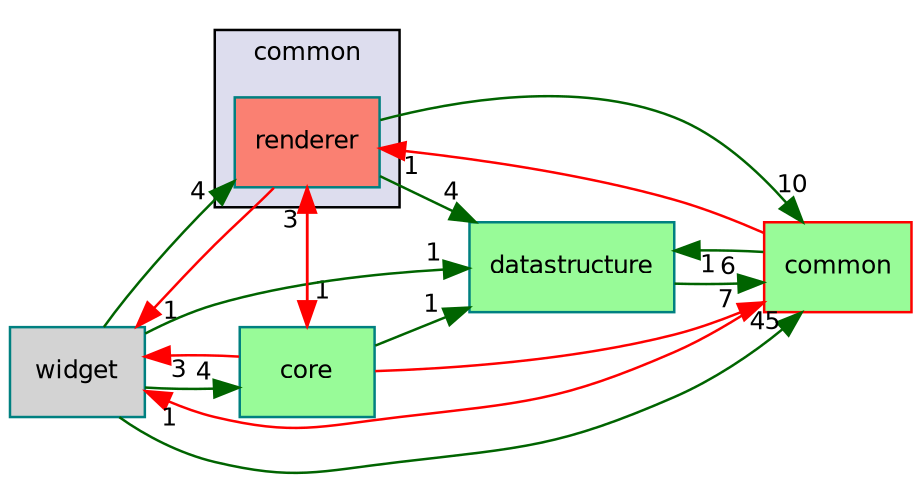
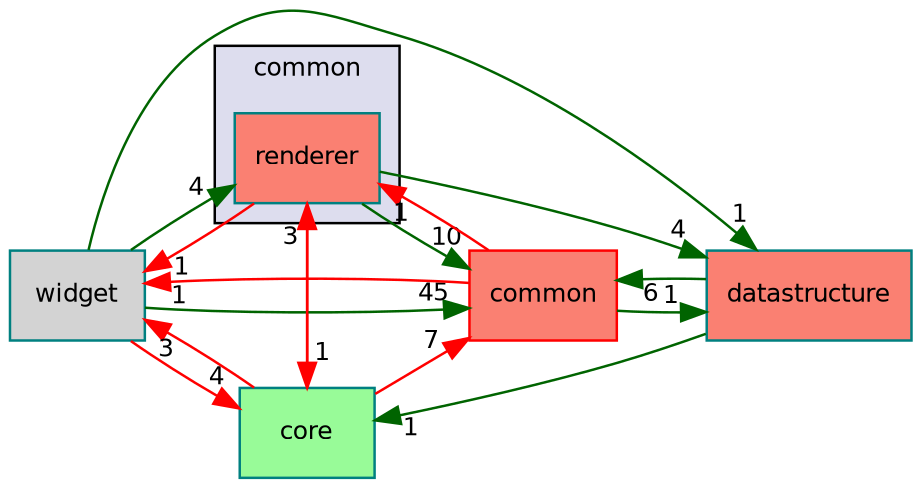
  digraph {
    compound=true
    rankdir=LR
    node [color=teal fillcolor=salmon fontname=Helvetica fontsize=10 shape=box style=filled]
    edge [color=darkgreen headlabel=1 labeldistance=1.5 labelfontname=Helvetica labelfontsize=10]
    n1 [label=renderer pencolor=black]
    n2 [fillcolor=lightgrey label=widget]
    n3 [fillcolor=palegreen label=core]
-   n4 [color=red fillcolor=palegreen label=common]
-   n5 [fillcolor=palegreen label=datastructure]
+   n4 [color=red label=common]
+   n5 [label=datastructure]
    subgraph cluster_1 {
      bgcolor="#ddddee"
      fontname=Helvetica
      fontsize=10
      label=common
      pencolor=black
      n1
    }
    n1 -> n2 [color=red]
    n1 -> n3 [color=red]
    n1 -> n4 [headlabel=10]
    n1 -> n5 [headlabel=4]
    n2 -> n1 [headlabel=4]
-   n2 -> n3 [headlabel=4]
+   n2 -> n3 [color=red headlabel=4]
    n2 -> n4 [headlabel=45]
    n2 -> n5
    n3 -> n1 [color=red headlabel=3]
    n3 -> n2 [color=red headlabel=3]
    n3 -> n4 [color=red headlabel=7]
-   n3 -> n5
+   n5 -> n3
    n4 -> n1 [color=red]
    n4 -> n2 [color=red]
    n4 -> n5
    n5 -> n4 [headlabel=6]
  }
